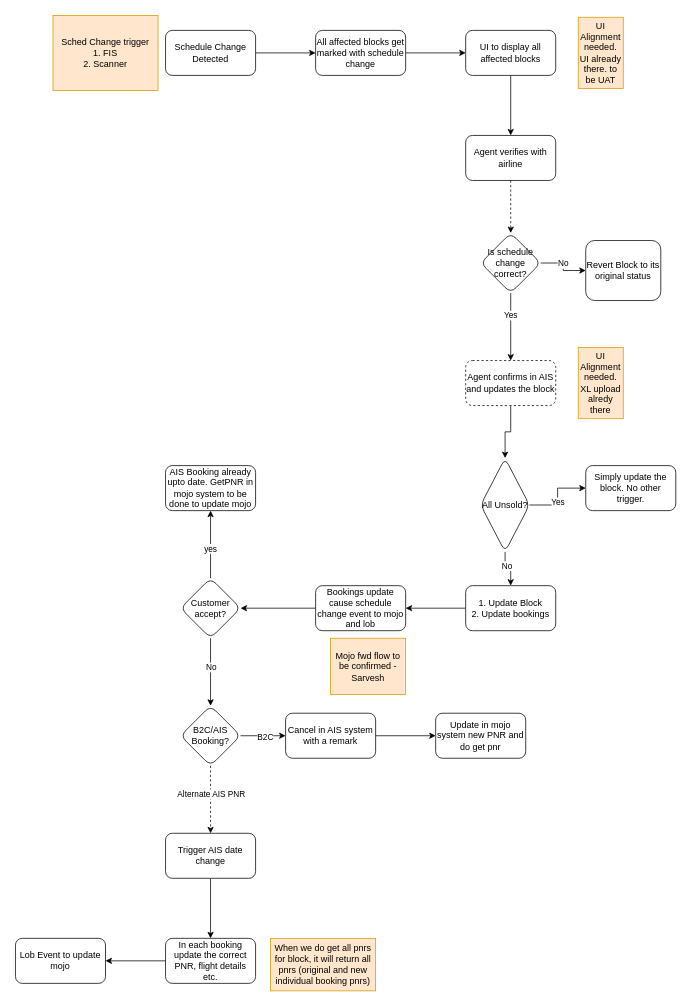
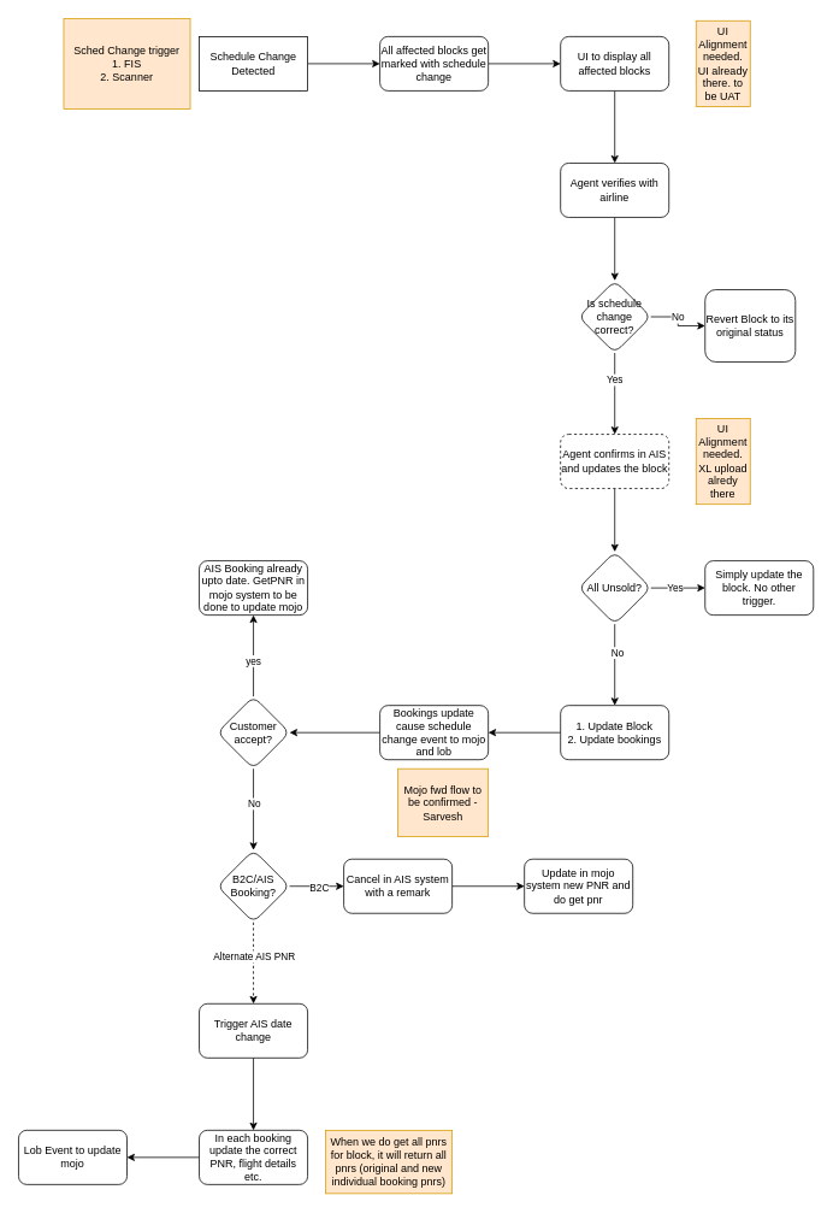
  <mxCell id="0" />
  <mxCell id="1" parent="0" />
  <mxCell id="2" value="" style="edgeStyle=orthogonalEdgeStyle;rounded=0;orthogonalLoop=1;jettySize=auto;html=1;" edge="1" parent="1" source="3" target="5"><mxGeometry relative="1" as="geometry" /></mxCell>
- <mxCell id="3" value="Schedule Change Detected" style="rounded=1;whiteSpace=wrap;html=1;" vertex="1" parent="1"><mxGeometry x="220" y="40" width="120" height="60" as="geometry" /></mxCell>
+ <mxCell id="3" value="Schedule Change Detected" style="whiteSpace=wrap;html=1;rounded=0;" vertex="1" parent="1"><mxGeometry x="220" y="40" width="120" height="60" as="geometry" /></mxCell>
  <mxCell id="4" value="" style="edgeStyle=orthogonalEdgeStyle;rounded=0;orthogonalLoop=1;jettySize=auto;html=1;" edge="1" parent="1" source="5" target="7"><mxGeometry relative="1" as="geometry" /></mxCell>
  <mxCell id="5" value="All affected blocks get marked with schedule change" style="whiteSpace=wrap;html=1;rounded=1;" vertex="1" parent="1"><mxGeometry x="420" y="40" width="120" height="60" as="geometry" /></mxCell>
  <mxCell id="6" value="" style="edgeStyle=orthogonalEdgeStyle;rounded=0;orthogonalLoop=1;jettySize=auto;html=1;" edge="1" parent="1" source="7" target="9"><mxGeometry relative="1" as="geometry" /></mxCell>
  <mxCell id="7" value="UI to display all affected blocks" style="whiteSpace=wrap;html=1;rounded=1;" vertex="1" parent="1"><mxGeometry x="620" y="40" width="120" height="60" as="geometry" /></mxCell>
- <mxCell id="8" value="" style="edgeStyle=orthogonalEdgeStyle;rounded=0;orthogonalLoop=1;jettySize=auto;html=1;dashed=1;" edge="1" parent="1" source="9" target="14"><mxGeometry relative="1" as="geometry" /></mxCell>
+ <mxCell id="8" value="" style="edgeStyle=orthogonalEdgeStyle;rounded=0;orthogonalLoop=1;jettySize=auto;html=1;" edge="1" parent="1" source="9" target="14"><mxGeometry relative="1" as="geometry" /></mxCell>
  <mxCell id="9" value="Agent verifies with airline" style="whiteSpace=wrap;html=1;rounded=1;" vertex="1" parent="1"><mxGeometry x="620" y="180" width="120" height="60" as="geometry" /></mxCell>
  <mxCell id="10" value="" style="edgeStyle=orthogonalEdgeStyle;rounded=0;orthogonalLoop=1;jettySize=auto;html=1;" edge="1" parent="1" source="14" target="15"><mxGeometry relative="1" as="geometry" /></mxCell>
  <mxCell id="11" value="No" style="edgeLabel;html=1;align=center;verticalAlign=middle;resizable=0;points=[];" vertex="1" connectable="0" parent="10"><mxGeometry x="-0.167" relative="1" as="geometry"><mxPoint as="offset" /></mxGeometry></mxCell>
  <mxCell id="12" value="" style="edgeStyle=orthogonalEdgeStyle;rounded=0;orthogonalLoop=1;jettySize=auto;html=1;" edge="1" parent="1" source="14" target="17"><mxGeometry relative="1" as="geometry" /></mxCell>
  <mxCell id="13" value="Yes" style="edgeLabel;html=1;align=center;verticalAlign=middle;resizable=0;points=[];" vertex="1" connectable="0" parent="12"><mxGeometry x="-0.356" y="-1" relative="1" as="geometry"><mxPoint as="offset" /></mxGeometry></mxCell>
  <mxCell id="14" value="Is schedule change correct?" style="rhombus;whiteSpace=wrap;html=1;rounded=1;" vertex="1" parent="1"><mxGeometry x="640" y="310" width="80" height="80" as="geometry" /></mxCell>
  <mxCell id="15" value="Revert Block to its original status" style="whiteSpace=wrap;html=1;rounded=1;" vertex="1" parent="1"><mxGeometry x="780" y="320" width="100" height="80" as="geometry" /></mxCell>
  <mxCell id="16" value="" style="edgeStyle=orthogonalEdgeStyle;rounded=0;orthogonalLoop=1;jettySize=auto;html=1;" edge="1" parent="1" source="17" target="22"><mxGeometry relative="1" as="geometry" /></mxCell>
  <mxCell id="17" value="Agent confirms in AIS and updates the block" style="whiteSpace=wrap;html=1;rounded=1;dashed=1;" vertex="1" parent="1"><mxGeometry x="620" y="480" width="120" height="60" as="geometry" /></mxCell>
  <mxCell id="18" value="" style="edgeStyle=orthogonalEdgeStyle;rounded=0;orthogonalLoop=1;jettySize=auto;html=1;" edge="1" parent="1" source="22" target="23"><mxGeometry relative="1" as="geometry" /></mxCell>
  <mxCell id="19" value="Yes" style="edgeLabel;html=1;align=center;verticalAlign=middle;resizable=0;points=[];" vertex="1" connectable="0" parent="18"><mxGeometry x="-0.133" relative="1" as="geometry"><mxPoint as="offset" /></mxGeometry></mxCell>
  <mxCell id="20" value="" style="edgeStyle=orthogonalEdgeStyle;rounded=0;orthogonalLoop=1;jettySize=auto;html=1;" edge="1" parent="1" source="22" target="25"><mxGeometry relative="1" as="geometry" /></mxCell>
  <mxCell id="21" value="No" style="edgeLabel;html=1;align=center;verticalAlign=middle;resizable=0;points=[];" vertex="1" connectable="0" parent="20"><mxGeometry x="-0.311" y="2" relative="1" as="geometry"><mxPoint as="offset" /></mxGeometry></mxCell>
- <mxCell id="22" value="All Unsold?" style="rhombus;whiteSpace=wrap;html=1;rounded=1;" vertex="1" parent="1"><mxGeometry x="640" y="610" width="65" height="125" as="geometry" /></mxCell>
+ <mxCell id="22" value="All Unsold?" style="rhombus;whiteSpace=wrap;html=1;rounded=1;" vertex="1" parent="1"><mxGeometry x="640" y="610" width="80" height="80" as="geometry" /></mxCell>
  <mxCell id="23" value="Simply update the block. No other trigger." style="whiteSpace=wrap;html=1;rounded=1;" vertex="1" parent="1"><mxGeometry x="780" y="620" width="120" height="60" as="geometry" /></mxCell>
  <mxCell id="24" value="" style="edgeStyle=orthogonalEdgeStyle;rounded=0;orthogonalLoop=1;jettySize=auto;html=1;" edge="1" parent="1" source="25" target="27"><mxGeometry relative="1" as="geometry" /></mxCell>
  <mxCell id="25" value="1. Update Block&lt;br&gt;2. Update bookings" style="whiteSpace=wrap;html=1;rounded=1;" vertex="1" parent="1"><mxGeometry x="620" y="780" width="120" height="60" as="geometry" /></mxCell>
  <mxCell id="26" value="" style="edgeStyle=orthogonalEdgeStyle;rounded=0;orthogonalLoop=1;jettySize=auto;html=1;" edge="1" parent="1" source="27" target="32"><mxGeometry relative="1" as="geometry" /></mxCell>
  <mxCell id="27" value="Bookings update cause schedule change event to mojo and lob" style="whiteSpace=wrap;html=1;rounded=1;" vertex="1" parent="1"><mxGeometry x="420" y="780" width="120" height="60" as="geometry" /></mxCell>
  <mxCell id="28" value="" style="edgeStyle=orthogonalEdgeStyle;rounded=0;orthogonalLoop=1;jettySize=auto;html=1;" edge="1" parent="1" source="32"><mxGeometry relative="1" as="geometry"><mxPoint x="280" y="940" as="targetPoint" /></mxGeometry></mxCell>
  <mxCell id="29" value="No" style="edgeLabel;html=1;align=center;verticalAlign=middle;resizable=0;points=[];" vertex="1" connectable="0" parent="28"><mxGeometry x="-0.156" relative="1" as="geometry"><mxPoint as="offset" /></mxGeometry></mxCell>
  <mxCell id="30" value="" style="edgeStyle=orthogonalEdgeStyle;rounded=0;orthogonalLoop=1;jettySize=auto;html=1;" edge="1" parent="1" source="32" target="33"><mxGeometry relative="1" as="geometry" /></mxCell>
  <mxCell id="31" value="yes" style="edgeLabel;html=1;align=center;verticalAlign=middle;resizable=0;points=[];" vertex="1" connectable="0" parent="30"><mxGeometry x="-0.111" y="1" relative="1" as="geometry"><mxPoint as="offset" /></mxGeometry></mxCell>
  <mxCell id="32" value="Customer accept?" style="rhombus;whiteSpace=wrap;html=1;rounded=1;" vertex="1" parent="1"><mxGeometry x="240" y="770" width="80" height="80" as="geometry" /></mxCell>
  <mxCell id="33" value="AIS Booking already upto date. GetPNR in mojo system to be done to update mojo" style="whiteSpace=wrap;html=1;rounded=1;" vertex="1" parent="1"><mxGeometry x="220" y="620" width="120" height="60" as="geometry" /></mxCell>
  <mxCell id="34" value="" style="edgeStyle=orthogonalEdgeStyle;rounded=0;orthogonalLoop=1;jettySize=auto;html=1;" edge="1" parent="1" source="38" target="40"><mxGeometry relative="1" as="geometry" /></mxCell>
  <mxCell id="35" value="B2C" style="edgeLabel;html=1;align=center;verticalAlign=middle;resizable=0;points=[];" vertex="1" connectable="0" parent="34"><mxGeometry x="0.067" y="-1" relative="1" as="geometry"><mxPoint as="offset" /></mxGeometry></mxCell>
  <mxCell id="36" value="" style="edgeStyle=orthogonalEdgeStyle;rounded=0;orthogonalLoop=1;jettySize=auto;html=1;dashed=1;" edge="1" parent="1" source="38" target="43"><mxGeometry relative="1" as="geometry" /></mxCell>
  <mxCell id="37" value="Alternate AIS PNR" style="edgeLabel;html=1;align=center;verticalAlign=middle;resizable=0;points=[];" vertex="1" connectable="0" parent="36"><mxGeometry x="-0.178" relative="1" as="geometry"><mxPoint as="offset" /></mxGeometry></mxCell>
  <mxCell id="38" value="B2C/AIS Booking?" style="rhombus;whiteSpace=wrap;html=1;rounded=1;" vertex="1" parent="1"><mxGeometry x="240" y="940" width="80" height="80" as="geometry" /></mxCell>
  <mxCell id="39" value="" style="edgeStyle=orthogonalEdgeStyle;rounded=0;orthogonalLoop=1;jettySize=auto;html=1;" edge="1" parent="1" source="40" target="41"><mxGeometry relative="1" as="geometry" /></mxCell>
  <mxCell id="40" value="Cancel in AIS system&lt;br&gt;with a remark" style="whiteSpace=wrap;html=1;rounded=1;" vertex="1" parent="1"><mxGeometry x="380" y="950" width="120" height="60" as="geometry" /></mxCell>
  <mxCell id="41" value="Update in mojo system new PNR and do get pnr" style="whiteSpace=wrap;html=1;rounded=1;" vertex="1" parent="1"><mxGeometry x="580" y="950" width="120" height="60" as="geometry" /></mxCell>
  <mxCell id="42" value="" style="edgeStyle=orthogonalEdgeStyle;rounded=0;orthogonalLoop=1;jettySize=auto;html=1;" edge="1" parent="1" source="43" target="45"><mxGeometry relative="1" as="geometry" /></mxCell>
  <mxCell id="43" value="Trigger AIS date change" style="whiteSpace=wrap;html=1;rounded=1;" vertex="1" parent="1"><mxGeometry x="220" y="1110" width="120" height="60" as="geometry" /></mxCell>
  <mxCell id="44" value="" style="edgeStyle=orthogonalEdgeStyle;rounded=0;orthogonalLoop=1;jettySize=auto;html=1;" edge="1" parent="1" source="45" target="51"><mxGeometry relative="1" as="geometry" /></mxCell>
  <mxCell id="45" value="In each booking update the correct PNR, flight details etc." style="whiteSpace=wrap;html=1;rounded=1;" vertex="1" parent="1"><mxGeometry x="220" y="1250" width="120" height="60" as="geometry" /></mxCell>
  <mxCell id="46" value="When we do get all pnrs for block, it will return all pnrs (original and new individual booking pnrs)" style="text;html=1;strokeColor=#d79b00;fillColor=#ffe6cc;align=center;verticalAlign=middle;whiteSpace=wrap;rounded=0;" vertex="1" parent="1"><mxGeometry x="360" y="1250" width="140" height="70" as="geometry" /></mxCell>
  <mxCell id="47" value="UI Alignment needed. UI already there. to be UAT" style="text;html=1;strokeColor=#d79b00;fillColor=#ffe6cc;align=center;verticalAlign=middle;whiteSpace=wrap;rounded=0;" vertex="1" parent="1"><mxGeometry x="770" y="22.5" width="60" height="95" as="geometry" /></mxCell>
  <mxCell id="48" value="Sched Change trigger&lt;br&gt;1. FIS&lt;br&gt;2. Scanner" style="text;html=1;strokeColor=#d79b00;fillColor=#ffe6cc;align=center;verticalAlign=middle;whiteSpace=wrap;rounded=0;" vertex="1" parent="1"><mxGeometry x="70" y="20" width="140" height="100" as="geometry" /></mxCell>
  <mxCell id="49" value="UI Alignment needed. XL upload alredy there" style="text;html=1;strokeColor=#d79b00;fillColor=#ffe6cc;align=center;verticalAlign=middle;whiteSpace=wrap;rounded=0;" vertex="1" parent="1"><mxGeometry x="770" y="462.5" width="60" height="95" as="geometry" /></mxCell>
  <mxCell id="50" value="Mojo fwd flow to be confirmed - Sarvesh" style="text;html=1;strokeColor=#d79b00;fillColor=#ffe6cc;align=center;verticalAlign=middle;whiteSpace=wrap;rounded=0;" vertex="1" parent="1"><mxGeometry x="440" y="850" width="100" height="75" as="geometry" /></mxCell>
  <mxCell id="51" value="Lob Event to update mojo" style="whiteSpace=wrap;html=1;rounded=1;" vertex="1" parent="1"><mxGeometry x="20" y="1250" width="120" height="60" as="geometry" /></mxCell>
